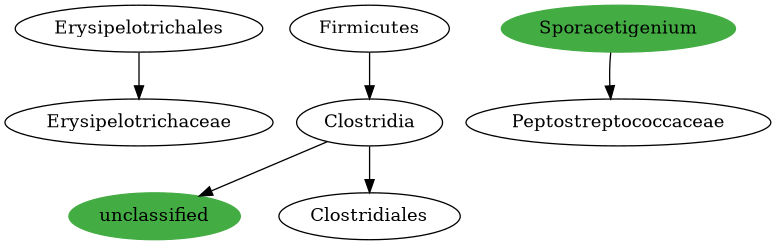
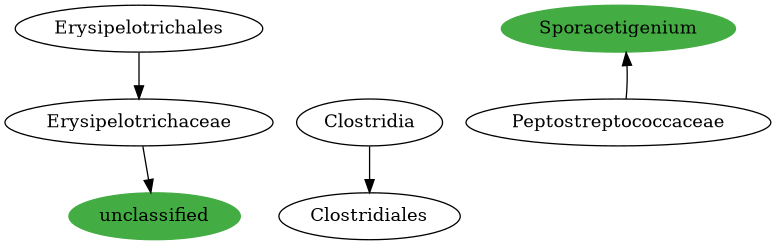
  digraph {
    n1 [color="#43AC43" label=unclassified style=filled]
    n2 [label=Erysipelotrichaceae]
    n3 [label=Erysipelotrichales]
-   n4 [label=Firmicutes]
    n5 [label=Clostridia]
    n6 [label=Clostridiales]
    n7 [color="#43AC43" label=Sporacetigenium style=filled]
    n8 [label=Peptostreptococcaceae]
-   n5 -> n1
+   n2 -> n1
    n3 -> n2
-   n4 -> n5
    n5 -> n6
-   n7 -> n8
+   n8 -> n7
  }
